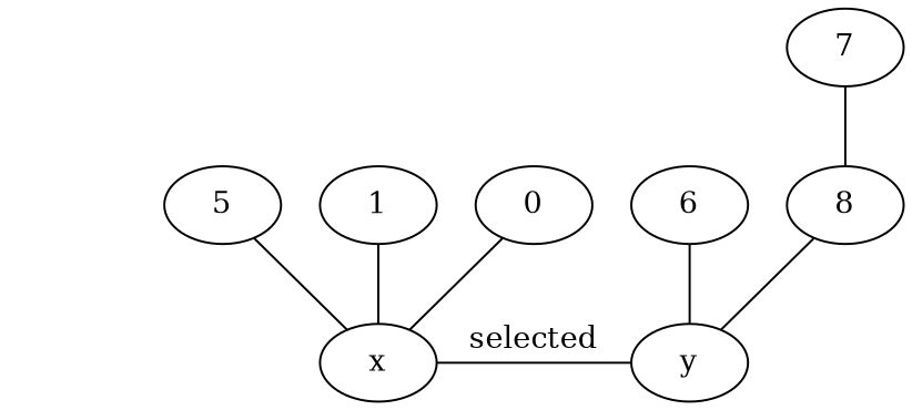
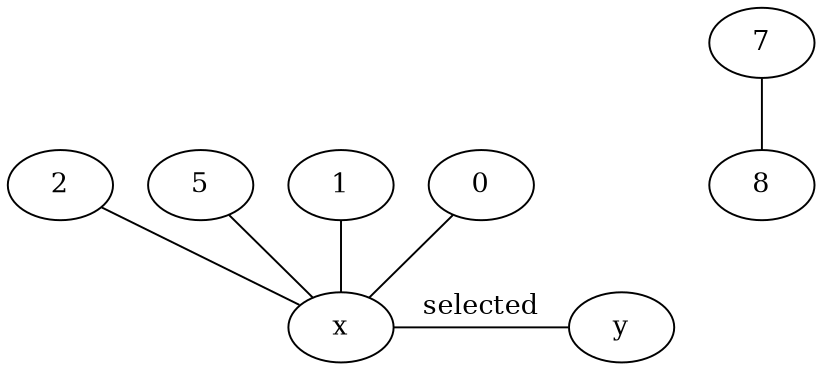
  graph {
    x
    y
+   2
    5
    1
    n6 [label=0]
-   6
    7
    8
    subgraph sub_1 {
      rank=same
      x
      y
    }
    x -- y [label=selected]
+   2 -- x
    5 -- x
    1 -- x
    n6 -- x
-   6 -- y
    7 -- 8
-   8 -- y
  }
